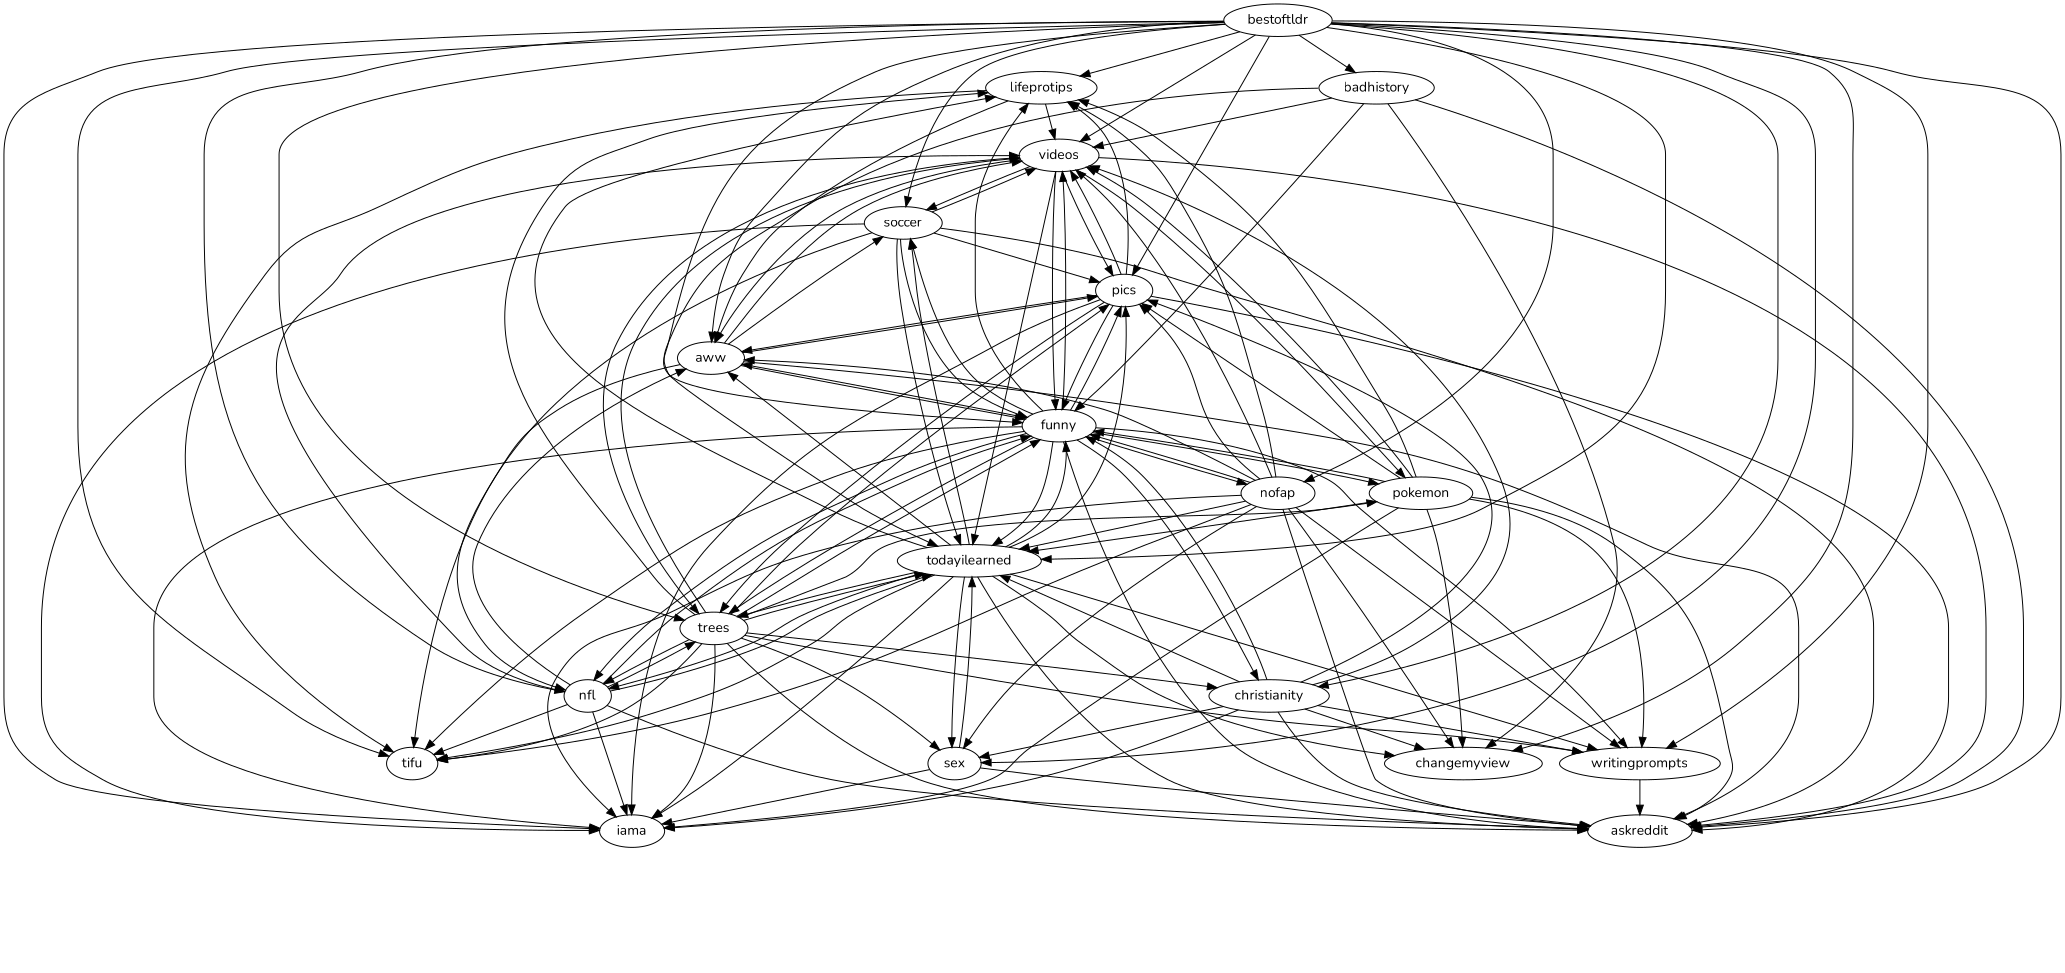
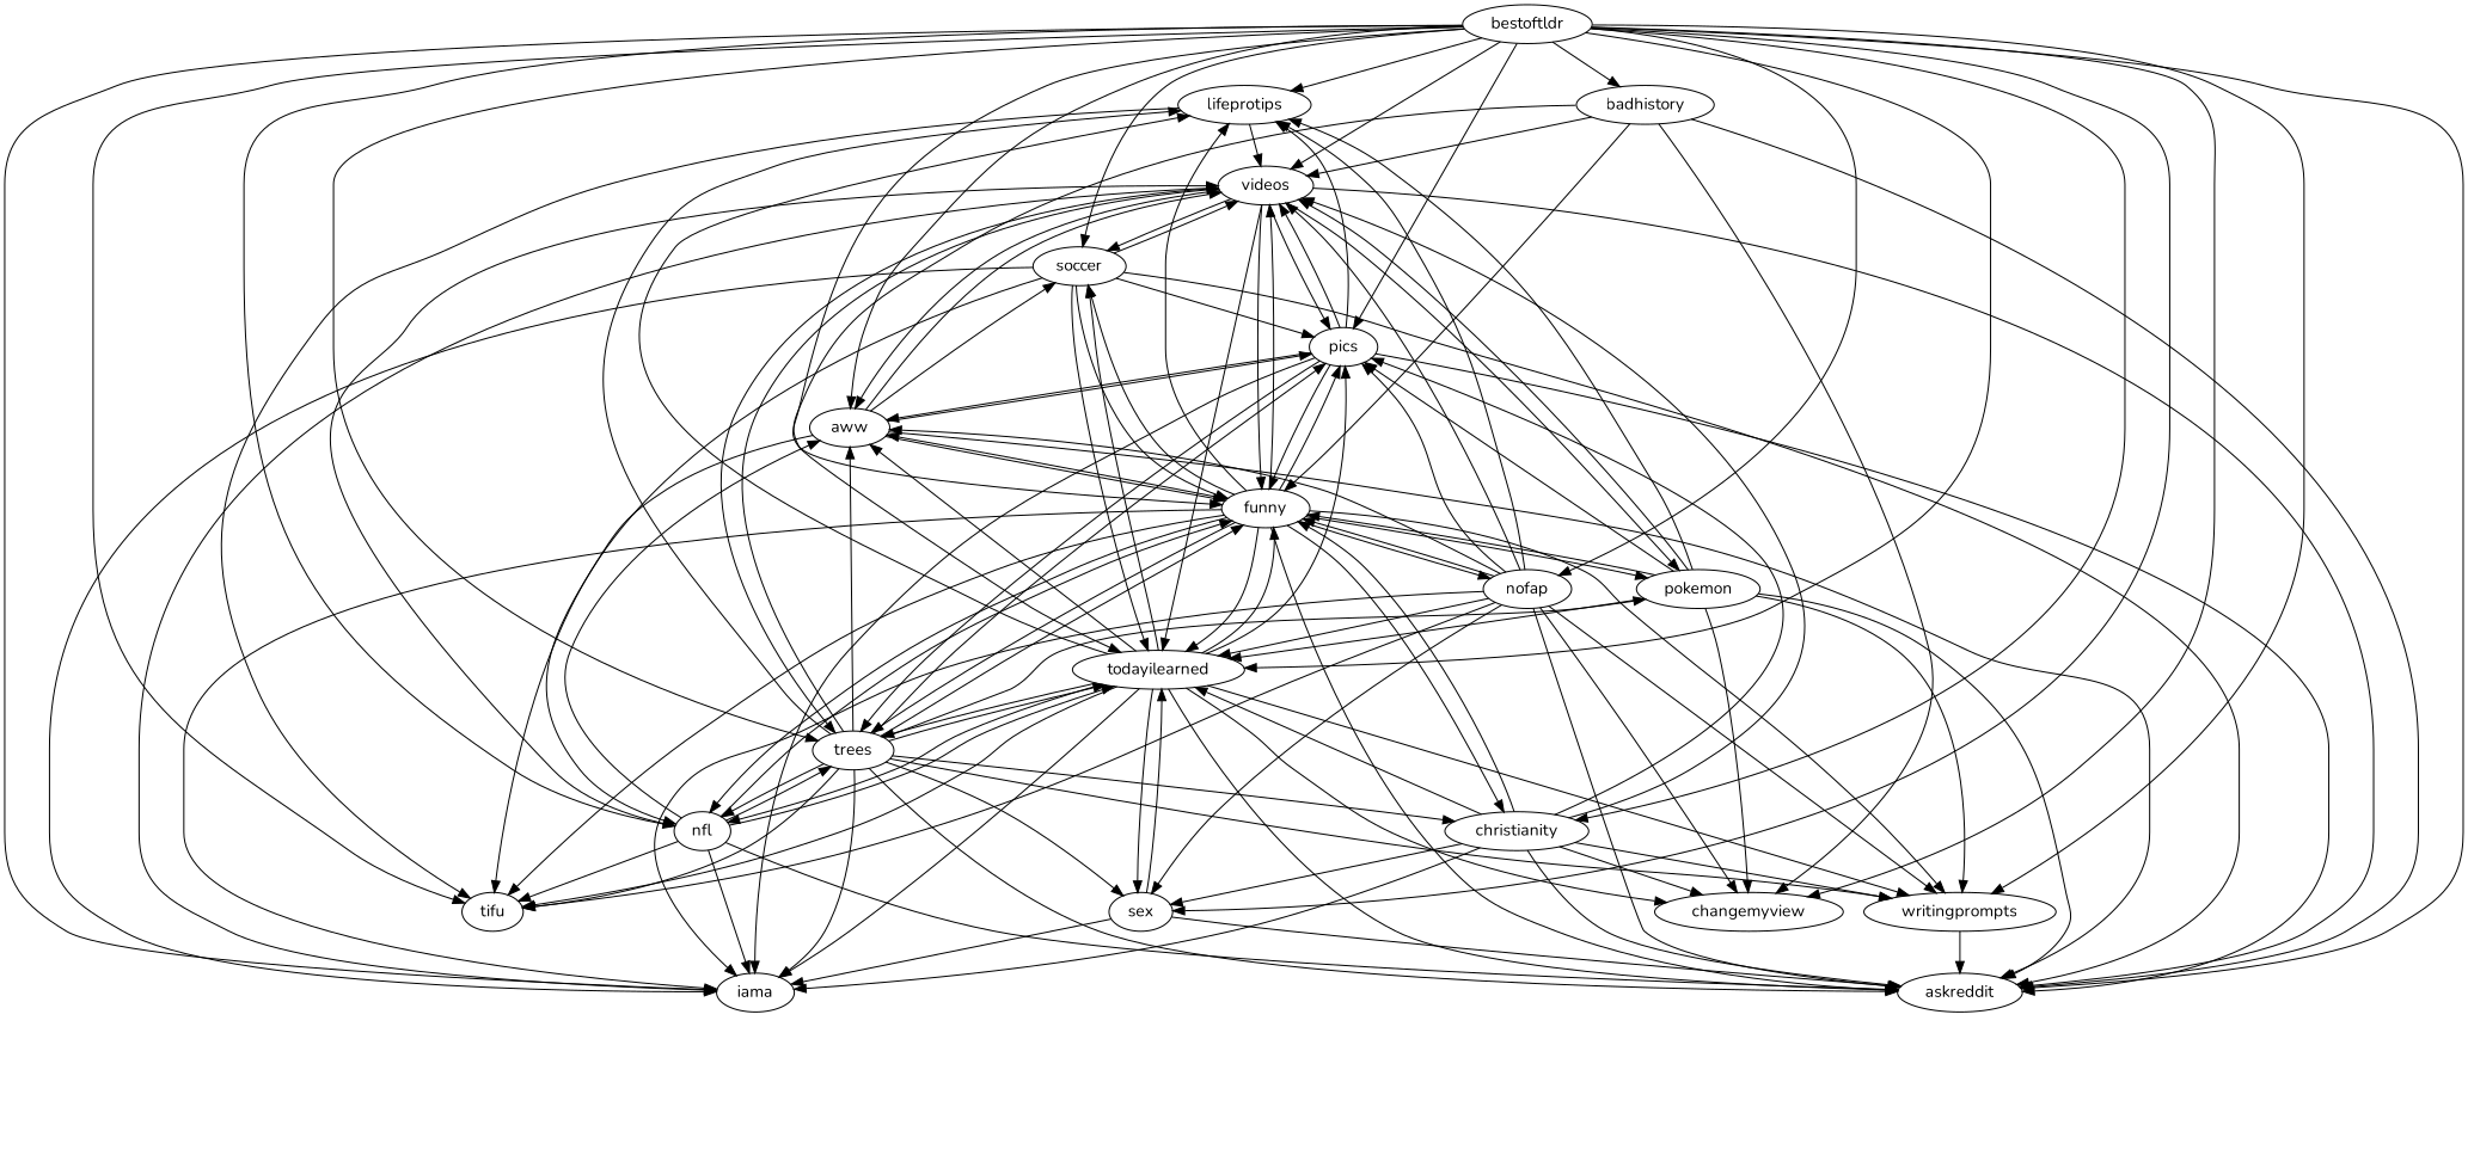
  digraph {
    fontname=Nunito
    fontsize=24
    label="\n \n"
    splines=true
    node [fontname=Nunito shape=ellipse]
    edge [fontname=Nunito]
    n1 [height=0.3 label=bestoftldr width=0.3]
    n2 [height=0.3 label=lifeprotips width=0.3]
    n3 [height=0.3 label=soccer width=0.3]
    n4 [height=0.3 label=tifu width=0.3]
    n5 [height=0.3 label=pics width=0.3]
    n6 [height=0.3 label=funny width=0.3]
    n7 [height=0.3 label=nofap width=0.3]
    n8 [height=0.3 label=nfl width=0.3]
    n9 [height=0.3 label=changemyview width=0.3]
    n10 [height=0.3 label=askreddit width=0.3]
    n11 [height=0.3 label=trees width=0.3]
    n12 [height=0.3 label=todayilearned width=0.3]
    n13 [height=0.3 label=writingprompts width=0.3]
    n14 [height=0.3 label=iama width=0.3]
    n15 [height=0.3 label=christianity width=0.3]
    n16 [height=0.3 label=badhistory width=0.3]
    n17 [height=0.3 label=videos width=0.3]
    n18 [height=0.3 label=sex width=0.3]
    n19 [height=0.3 label=aww width=0.3]
    n20 [height=0.3 label=pokemon width=0.3]
    n1 -> n2
    n1 -> n3
    n1 -> n4
    n1 -> n5
    n1 -> n6
    n1 -> n7
    n1 -> n8
    n1 -> n9
    n1 -> n10
    n1 -> n11
    n1 -> n12
    n1 -> n13
    n1 -> n14
    n1 -> n15
    n1 -> n16
    n1 -> n17
    n1 -> n18
    n1 -> n19
    n2 -> n4
    n2 -> n17
    n3 -> n5
    n3 -> n6
    n3 -> n8
    n3 -> n10
    n3 -> n12
    n3 -> n14
    n3 -> n17
    n5 -> n2
    n5 -> n6
    n5 -> n10
    n5 -> n11
    n5 -> n14
    n5 -> n17
    n5 -> n19
    n6 -> n2
    n6 -> n3
    n6 -> n4
    n6 -> n5
    n6 -> n7
    n6 -> n8
    n6 -> n10
    n6 -> n11
    n6 -> n12
    n6 -> n13
    n6 -> n14
    n6 -> n15
    n6 -> n17
    n6 -> n19
    n6 -> n20
    n7 -> n2
    n7 -> n4
    n7 -> n5
    n7 -> n6
    n7 -> n9
    n7 -> n10
    n7 -> n12
    n7 -> n13
    n7 -> n14
    n7 -> n17
    n7 -> n18
    n7 -> n19
    n8 -> n4
    n8 -> n6
    n8 -> n10
    n8 -> n11
    n8 -> n12
    n8 -> n14
    n8 -> n17
    n8 -> n19
    n11 -> n2
    n11 -> n4
    n11 -> n5
    n11 -> n6
    n11 -> n8
    n11 -> n10
    n11 -> n12
    n11 -> n13
    n11 -> n14
    n11 -> n15
    n11 -> n17
    n11 -> n18
-   n2 -> n19
+   n11 -> n19
    n11 -> n20
    n12 -> n2
    n12 -> n3
    n12 -> n4
    n12 -> n5
    n12 -> n6
    n12 -> n8
    n12 -> n9
    n12 -> n10
    n12 -> n11
    n12 -> n13
    n12 -> n14
    n12 -> n18
    n12 -> n19
    n13 -> n10
    n15 -> n5
    n15 -> n6
    n15 -> n9
    n15 -> n10
    n15 -> n12
    n15 -> n13
    n15 -> n14
    n15 -> n17
    n15 -> n18
    n16 -> n6
    n16 -> n9
    n16 -> n10
    n16 -> n12
    n16 -> n17
    n17 -> n3
    n17 -> n5
    n17 -> n6
    n17 -> n10
    n17 -> n11
    n17 -> n12
    n17 -> n19
    n17 -> n20
    n18 -> n10
    n18 -> n12
    n18 -> n14
    n19 -> n3
    n19 -> n4
    n19 -> n5
    n19 -> n6
    n19 -> n10
    n19 -> n17
    n20 -> n2
    n20 -> n5
    n20 -> n6
    n20 -> n9
    n20 -> n10
    n20 -> n12
    n20 -> n13
-   n20 -> n14
+   n17 -> n14
    n20 -> n17
  }
